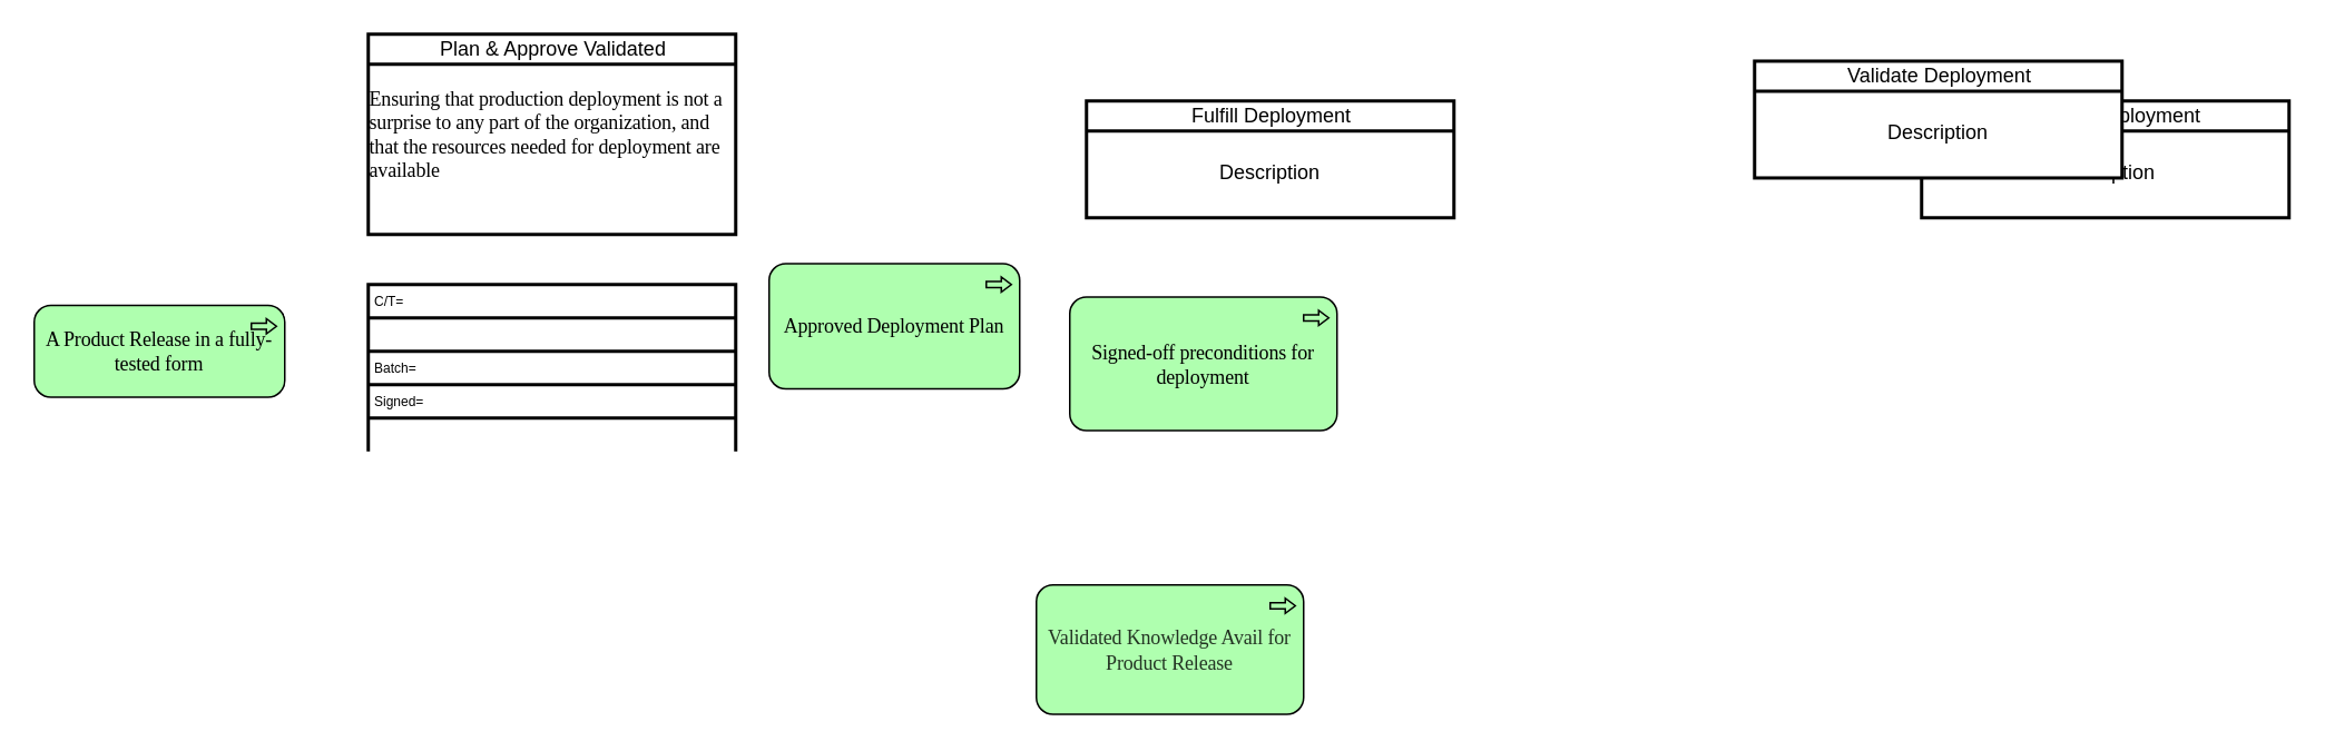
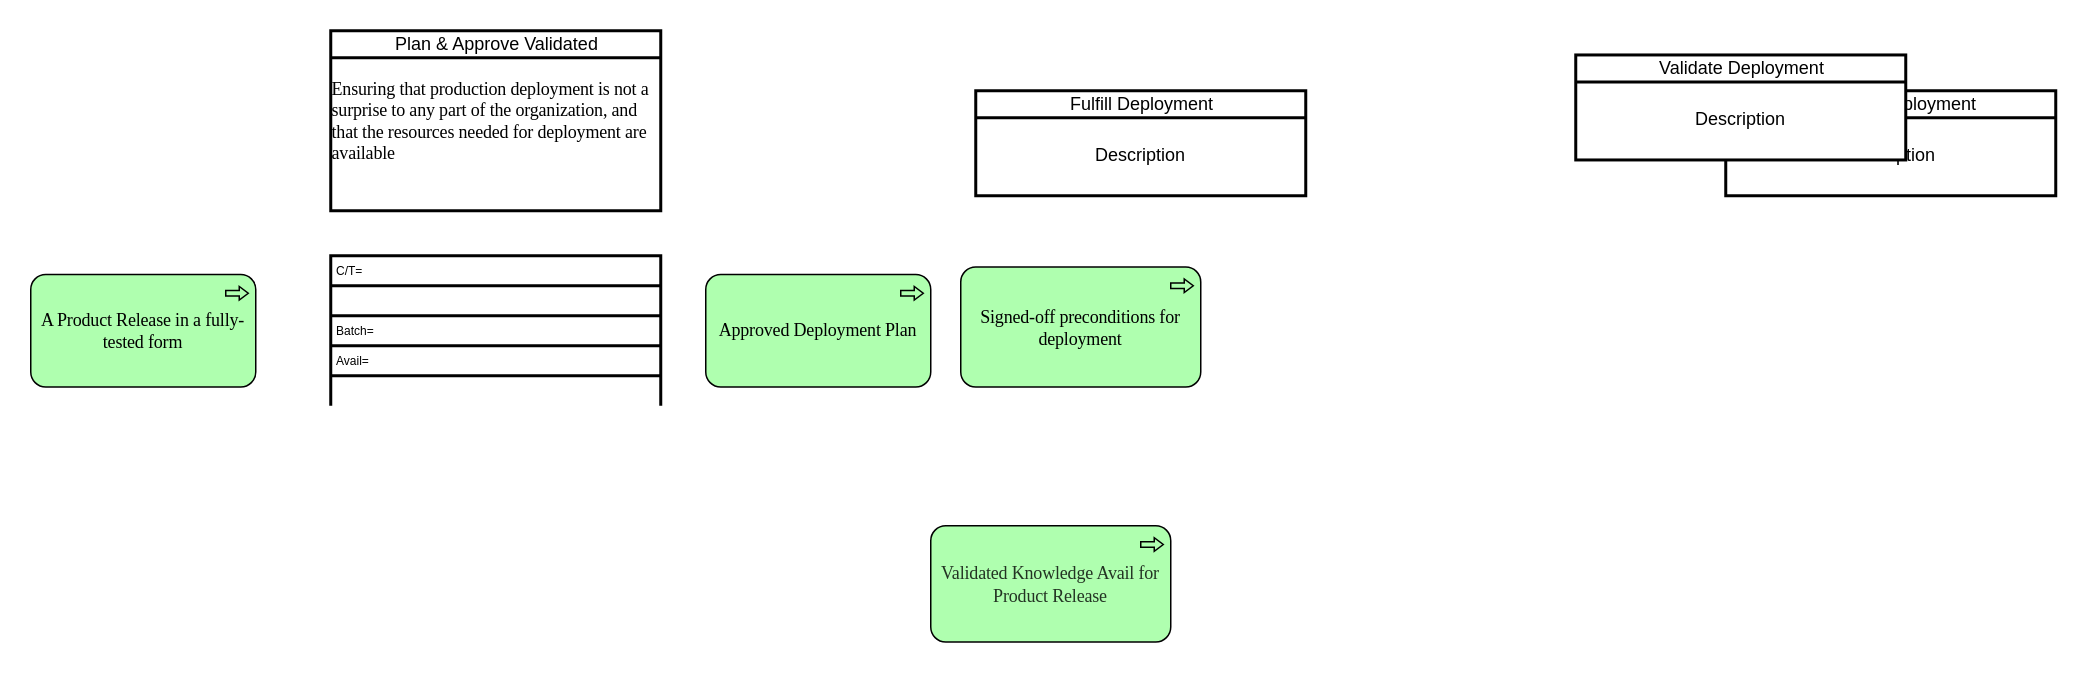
  <mxCell id="0" />
  <mxCell id="1" parent="0" />
  <mxCell id="2" value="&#10;Description" style="strokeWidth=2;html=1;shape=mxgraph.lean_mapping.manufacturing_process;fontSize=12;verticalAlign=middle;html=1;align=center;whiteSpace=wrap;" vertex="1" parent="1"><mxGeometry x="650" y="60" width="220" height="70" as="geometry" /></mxCell>
  <mxCell id="3" value="Fulfill Deployment" style="text;fontSize=12;spacingLeft=2;verticalAlign=top;html=1;align=center;spacingTop=-5;resizeWidth=1;whiteSpace=wrap;" vertex="1" parent="2"><mxGeometry width="220.0" height="13" as="geometry" /></mxCell>
  <mxCell id="4" value="&#10;Description" style="strokeWidth=2;html=1;shape=mxgraph.lean_mapping.manufacturing_process;fontSize=12;verticalAlign=middle;html=1;align=center;whiteSpace=wrap;" vertex="1" parent="1"><mxGeometry x="1150" y="60" width="220" height="70" as="geometry" /></mxCell>
  <mxCell id="5" value="Observe Deployment" style="text;fontSize=12;spacingLeft=2;verticalAlign=top;html=1;align=center;spacingTop=-5;resizeWidth=1;whiteSpace=wrap;" vertex="1" parent="4"><mxGeometry width="220.0" height="13" as="geometry" /></mxCell>
  <mxCell id="6" value="&#10;Description" style="strokeWidth=2;html=1;shape=mxgraph.lean_mapping.manufacturing_process;fontSize=12;verticalAlign=middle;html=1;align=center;whiteSpace=wrap;" vertex="1" parent="4"><mxGeometry x="-100" y="-23.86" width="220" height="70" as="geometry" /></mxCell>
  <mxCell id="7" value="Validate Deployment" style="text;fontSize=12;spacingLeft=2;verticalAlign=top;html=1;align=center;spacingTop=-5;resizeWidth=1;whiteSpace=wrap;" vertex="1" parent="6"><mxGeometry width="220.0" height="13" as="geometry" /></mxCell>
  <mxCell id="8" value="&lt;div style=&quot;text-align: left;&quot;&gt;&lt;span style=&quot;font-family: Verdana; letter-spacing: -0.01em;&quot;&gt;Ensuring that production deployment is not a surprise to any part of the organization, and that the resources needed for deployment are available&lt;/span&gt;&lt;/div&gt;" style="strokeWidth=2;html=1;shape=mxgraph.lean_mapping.manufacturing_process;fontSize=12;verticalAlign=middle;html=1;align=center;whiteSpace=wrap;" vertex="1" parent="1"><mxGeometry x="220" y="20" width="220" height="120" as="geometry" /></mxCell>
  <mxCell id="9" value="Plan &amp;amp; Approve Validated" style="text;fontSize=12;spacingLeft=2;verticalAlign=top;html=1;align=center;spacingTop=-5;resizeWidth=1;whiteSpace=wrap;" vertex="1" parent="8"><mxGeometry width="220.0" height="22.286" as="geometry" /></mxCell>
  <mxCell id="10" value="" style="strokeWidth=2;html=1;shape=mxgraph.lean_mapping.data_box;html=1;" vertex="1" parent="1"><mxGeometry x="220" y="170" width="220" height="100" as="geometry" /></mxCell>
  <mxCell id="11" value="C/T=" style="text;fontSize=8;spacingLeft=2;verticalAlign=middle;html=1;whiteSpace=wrap;" vertex="1" parent="10"><mxGeometry width="220" height="20" as="geometry" /></mxCell>
  <mxCell id="12" value="Batch=" style="text;fontSize=8;spacingLeft=2;verticalAlign=middle;html=1;whiteSpace=wrap;" vertex="1" parent="10"><mxGeometry y="40" width="220" height="20" as="geometry" /></mxCell>
- <mxCell id="13" value="Signed=" style="text;fontSize=8;spacingLeft=2;verticalAlign=middle;html=1;whiteSpace=wrap;" vertex="1" parent="10"><mxGeometry y="60" width="220" height="20" as="geometry" /></mxCell>
+ <mxCell id="13" value="Avail=" style="text;fontSize=8;spacingLeft=2;verticalAlign=middle;html=1;whiteSpace=wrap;" vertex="1" parent="10"><mxGeometry y="60" width="220" height="20" as="geometry" /></mxCell>
  <mxCell id="14" value="" style="text;fontSize=8;spacingLeft=2;verticalAlign=middle;html=1;whiteSpace=wrap;" vertex="1" parent="10"><mxGeometry y="80" width="220" height="20" as="geometry" /></mxCell>
- <mxCell id="15" value="&lt;span style=&quot;font-family: Verdana; letter-spacing: -0.01em;&quot;&gt;A Product Release in a fully-tested form&lt;/span&gt;" style="html=1;outlineConnect=0;whiteSpace=wrap;fillColor=#AFFFAF;shape=mxgraph.archimate3.application;appType=proc;archiType=rounded;" vertex="1" parent="1"><mxGeometry x="20" y="182.5" width="150" height="55" as="geometry" /></mxCell>
- <mxCell id="16" value="&lt;span style=&quot;font-family: Verdana; letter-spacing: -0.01em;&quot;&gt;Approved Deployment Plan&lt;/span&gt;" style="html=1;outlineConnect=0;whiteSpace=wrap;fillColor=#AFFFAF;shape=mxgraph.archimate3.application;appType=proc;archiType=rounded;" vertex="1" parent="1"><mxGeometry x="460" y="157.5" width="150" height="75" as="geometry" /></mxCell>
+ <mxCell id="15" value="&lt;span style=&quot;font-family: Verdana; letter-spacing: -0.01em;&quot;&gt;A Product Release in a fully-tested form&lt;/span&gt;" style="html=1;outlineConnect=0;whiteSpace=wrap;fillColor=#AFFFAF;shape=mxgraph.archimate3.application;appType=proc;archiType=rounded;" vertex="1" parent="1"><mxGeometry x="20" y="182.5" width="150" height="75" as="geometry" /></mxCell>
+ <mxCell id="16" value="&lt;span style=&quot;font-family: Verdana; letter-spacing: -0.01em;&quot;&gt;Approved Deployment Plan&lt;/span&gt;" style="html=1;outlineConnect=0;whiteSpace=wrap;fillColor=#AFFFAF;shape=mxgraph.archimate3.application;appType=proc;archiType=rounded;" vertex="1" parent="1"><mxGeometry x="470" y="182.5" width="150" height="75" as="geometry" /></mxCell>
  <mxCell id="17" value="&lt;span style=&quot;font-family: Verdana; letter-spacing: -0.01em;&quot;&gt;Signed-off preconditions for deployment&lt;/span&gt;" style="html=1;outlineConnect=0;whiteSpace=wrap;fillColor=#AFFFAF;shape=mxgraph.archimate3.application;appType=proc;archiType=rounded;" vertex="1" parent="1"><mxGeometry x="640" y="177.5" width="160" height="80" as="geometry" /></mxCell>
  <mxCell id="18" value="&lt;span style=&quot;caret-color: rgba(0, 0, 0, 0.8); color: rgba(0, 0, 0, 0.8); font-family: Verdana; letter-spacing: -0.01em; text-align: left;&quot;&gt;Validated Knowledge Avail for Product Release&lt;/span&gt;" style="html=1;outlineConnect=0;whiteSpace=wrap;fillColor=#AFFFAF;shape=mxgraph.archimate3.application;appType=proc;archiType=rounded;" vertex="1" parent="1"><mxGeometry x="620" y="350" width="160" height="77.5" as="geometry" /></mxCell>
